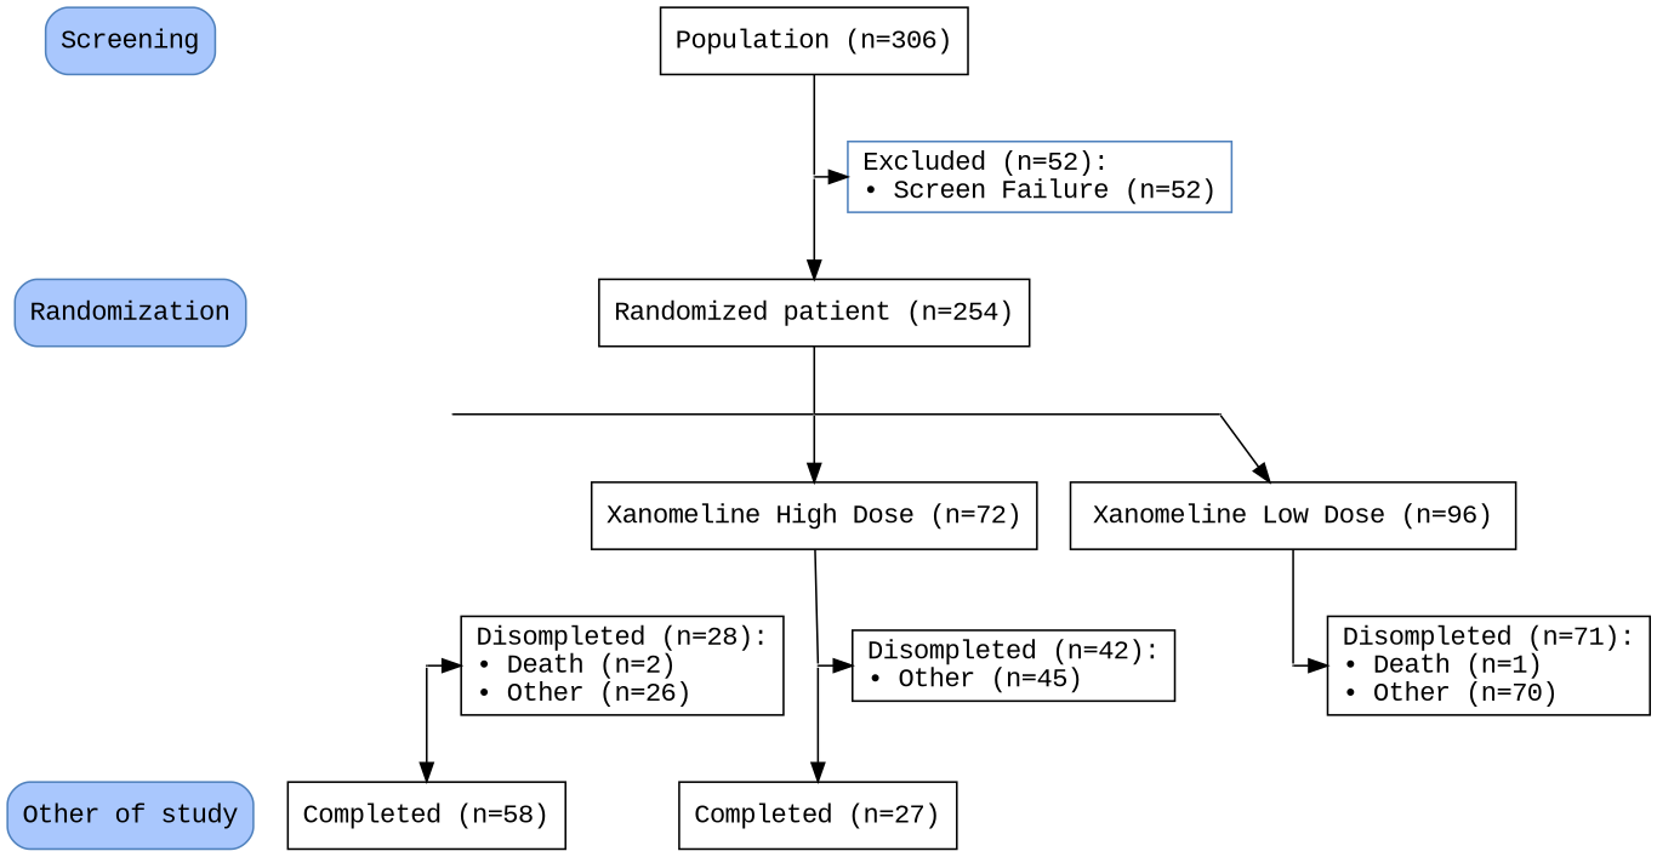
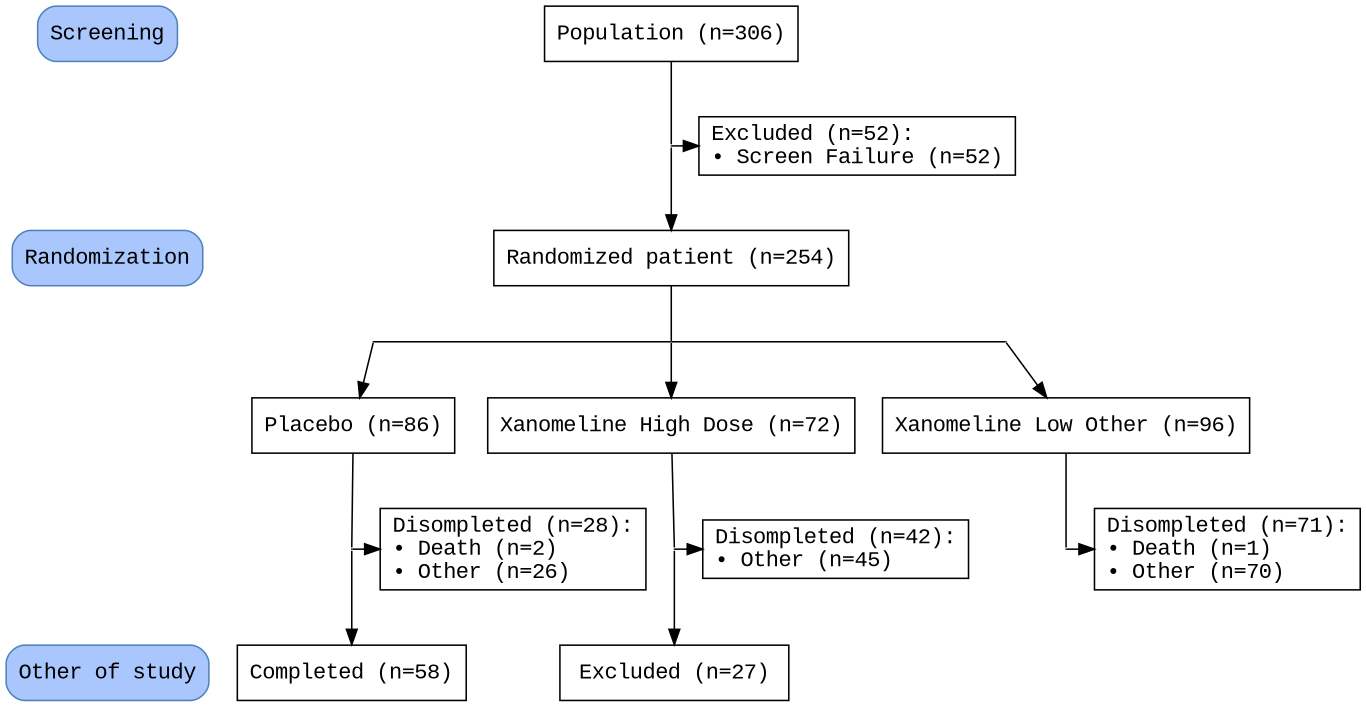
  digraph {
    fontname="Liberation Mono"
    node [fontname="Liberation Mono" shape=rectangle]
    edge [fontname="Liberation Mono"]
    n1 [color="#4F81BD" fillcolor="#A9C7FD" label=Screening style="rounded,filled"]
    n2 [label="Population (n=306)"]
-   n3 [label="Excluded (n=52):\l• Screen Failure (n=52)\l" color="#4F81BD"]
+   n3 [label="Excluded (n=52):\l• Screen Failure (n=52)\l"]
    P1 [shape=point width=0]
    P2 [shape=point width=0]
    P3 [shape=point width=0]
    P4 [shape=point width=0]
+   n8 [label="Placebo (n=86)"]
    n9 [label="Xanomeline High Dose (n=72)"]
-   n10 [label="Xanomeline Low Dose (n=96)"]
+   n10 [label="Xanomeline Low Other (n=96)"]
    n11 [label="Disompleted (n=28):\l• Death (n=2)\l• Other (n=26)\l"]
    P5 [shape=point width=0]
    n13 [color="#4F81BD" fillcolor="#A9C7FD" label="Other of study" style="rounded,filled"]
    n14 [label="Completed (n=58)"]
-   n15 [label="Completed (n=27)"]
+   n15 [label="Excluded (n=27)"]
    n16 [label="Disompleted (n=42):\l• Other (n=45)\l"]
    n17 [label="Disompleted (n=71):\l• Death (n=1)\l• Other (n=70)\l"]
    P6 [shape=point width=0]
    P7 [shape=point width=0]
    n20 [color="#4F81BD" fillcolor="#A9C7FD" label=Randomization style="rounded,filled"]
    n21 [label="Randomized patient (n=254)"]
    subgraph sub_1 {
      rank=same
      rankdir=LR
      n1
      n2
    }
    subgraph sub_2 {
      rank=same
      rankdir=LR
      n3
      P1
    }
    subgraph sub_3 {
      rank=same
      rankdir=LR
      P2
      P3
      P4
    }
    subgraph sub_4 {
      rank=same
      rankdir=LR
+     n8
      n9
      n10
    }
    subgraph sub_5 {
      rank=same
      rankdir=LR
      n11
      P5
    }
    subgraph sub_6 {
      rank=same
      rankdir=LR
      n13
      n14
      n15
    }
    subgraph sub_7 {
      rank=same
      rankdir=LR
      n11
      n16
      n17
    }
    subgraph sub_8 {
      rank=same
      rankdir=LR
      n16
      P6
    }
    subgraph sub_9 {
      rank=same
      rankdir=LR
      n17
      P7
    }
    subgraph sub_10 {
      rank=same
      rankdir=LR
      n20
      n21
    }
    n1 -> n20 [style=invis]
    n2 -> P1 [arrowhead=none]
    P1 -> n3
    P1 -> n21
    P2 -> P3 [arrowhead=none minlen=10]
+   P2 -> n8
    P3 -> P4 [arrowhead=none minlen=10]
    P3 -> n9
    P4 -> n10
+   n8 -> P5 [arrowhead=none]
    n9 -> P6 [arrowhead=none]
    n10 -> P7 [arrowhead=none]
    P5 -> n11
    P5 -> n14
    P6 -> n15
    P6 -> n16
    P7 -> n17
    n20 -> n13 [style=invis]
    n21 -> P3 [arrowhead=none]
  }
